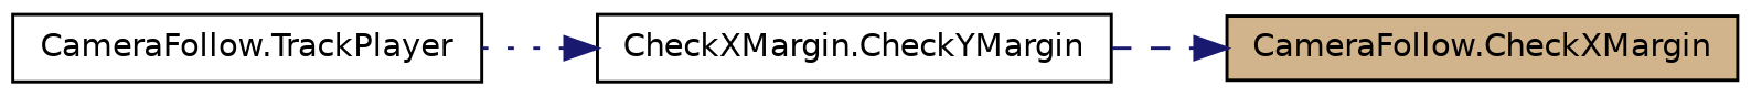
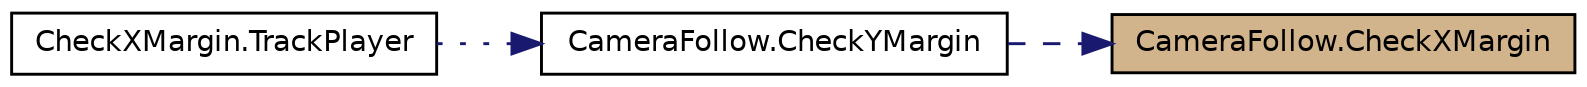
  digraph {
    rankdir=LR
    node [color=black fillcolor=white fontname=Helvetica fontsize=10 shape=record style=filled]
    edge [color=midnightblue fontname=Helvetica fontsize=10 labelfontname=Helvetica labelfontsize=10]
-   n1 [fontcolor=black height=0.2 label="CameraFollow.TrackPlayer" width=0.4]
-   n2 [height=0.2 label="CheckXMargin.CheckYMargin" width=0.4]
+   n1 [fontcolor=black height=0.2 label="CheckXMargin.TrackPlayer" width=0.4]
+   n2 [height=0.2 label="CameraFollow.CheckYMargin" width=0.4]
    n3 [fillcolor=tan height=0.2 label="CameraFollow.CheckXMargin" width=0.4]
    n1 -> n2 [style=dotted]
    n2 -> n3 [style=dashed]
  }
